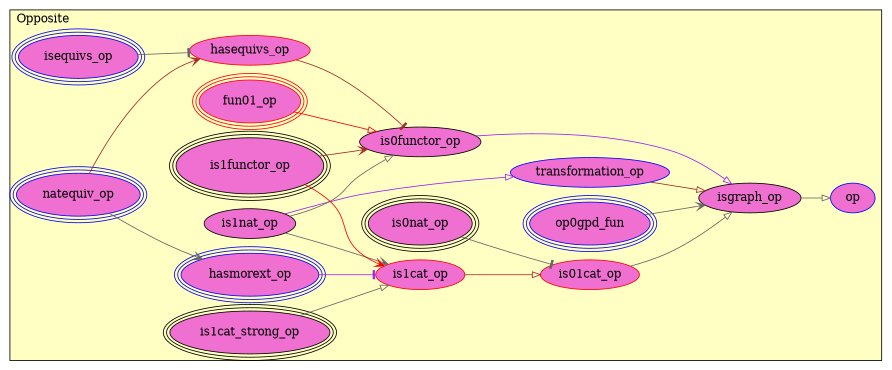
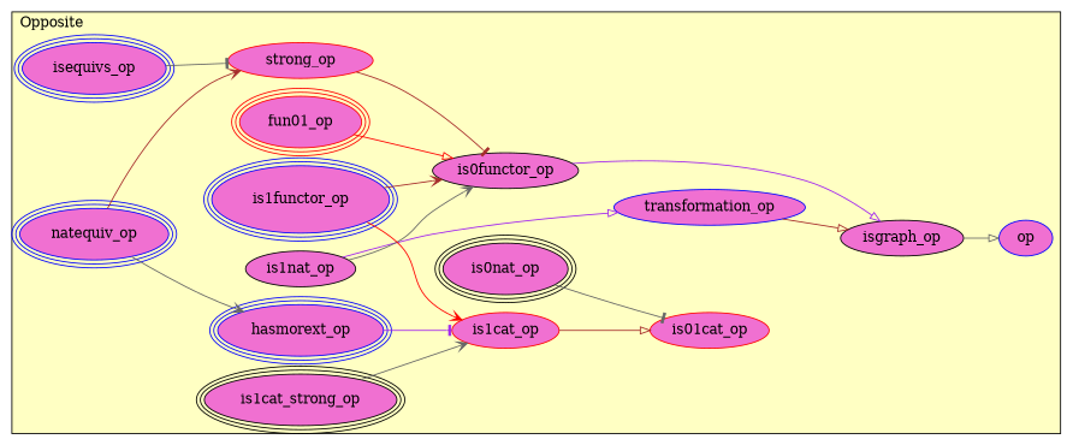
  digraph {
    rankdir=LR
    node [color=blue fillcolor="#F070D1" style=filled]
    edge [arrowhead=onormal color=gray40]
    n1 [label=natequiv_op peripheries=3]
    n2 [label=hasmorext_op peripheries=3]
    n3 [label=isequivs_op peripheries=3]
-   n4 [color=red label=hasequivs_op]
+   n4 [color=red label=strong_op]
    n5 [color=black label=is1nat_op]
    n6 [label=transformation_op]
    n7 [color=red label=fun01_op peripheries=3]
-   n8 [color=black label=is1functor_op peripheries=3]
+   n8 [label=is1functor_op peripheries=3]
    n9 [color=black label=is0functor_op]
-   n10 [label=op0gpd_fun peripheries=3]
    n11 [color=black label=is0nat_op peripheries=3]
    n12 [color=black label=is1cat_strong_op peripheries=3]
    n13 [color=red label=is1cat_op]
    n14 [color=red label=is01cat_op]
    n15 [color=black label=isgraph_op]
    n16 [label=op]
    subgraph cluster_1 {
      fillcolor="#FFFFC3"
      label=Opposite
      labeljust=l
      style=filled
      n1
      n2
      n3
      n4
      n5
      n6
      n7
      n8
      n9
-     n10
      n11
      n12
      n13
      n14
      n15
      n16
    }
    n1 -> n2 [arrowhead=vee]
    n1 -> n4 [arrowhead=vee color=brown]
    n2 -> n13 [arrowhead=tee color=purple]
    n3 -> n4 [arrowhead=tee]
    n4 -> n9 [arrowhead=tee color=brown]
    n5 -> n6 [color=purple]
-   n5 -> n9
-   n5 -> n13 [arrowhead=vee]
+   n5 -> n9 [arrowhead=vee]
    n6 -> n15 [color=brown]
    n7 -> n9 [color=red]
    n8 -> n9 [arrowhead=vee color=brown]
    n8 -> n13 [arrowhead=vee color=red]
    n9 -> n15 [color=purple]
-   n10 -> n15 [arrowhead=vee]
    n11 -> n14 [arrowhead=tee]
-   n12 -> n13
+   n12 -> n13 [arrowhead=vee]
    n13 -> n14 [color=brown]
-   n14 -> n15
    n15 -> n16
  }
